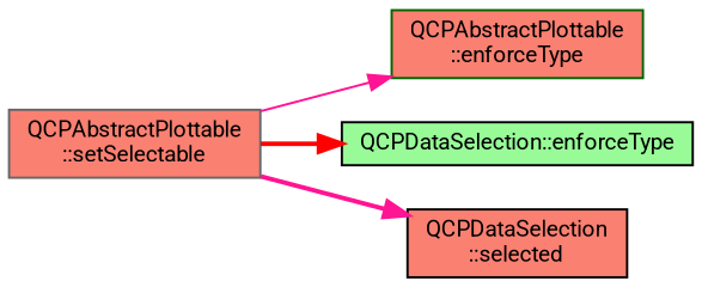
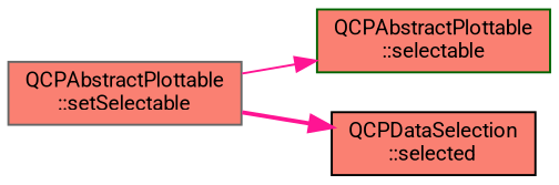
  digraph {
    fontname=Roboto
    rankdir=LR
    node [color=black fillcolor=salmon fontname=Roboto fontsize=10 shape=record style=filled]
    edge [color=deeppink fontname=Roboto fontsize=10 labelfontname=Helvetica labelfontsize=10 style=bold]
    n1 [color=gray40 fontcolor=black height=0.2 label="QCPAbstractPlottable\l::setSelectable" width=0.4]
-   n2 [color=darkgreen height=0.2 label="QCPAbstractPlottable\l::enforceType" width=0.4]
-   n3 [fillcolor=palegreen height=0.2 label="QCPDataSelection::enforceType" width=0.4]
+   n2 [color=darkgreen height=0.2 label="QCPAbstractPlottable\l::selectable" width=0.4]
    n4 [height=0.2 label="QCPDataSelection\l::selected" width=0.4]
    n1 -> n2 [style=solid]
-   n1 -> n3 [color=red]
    n1 -> n4
  }
